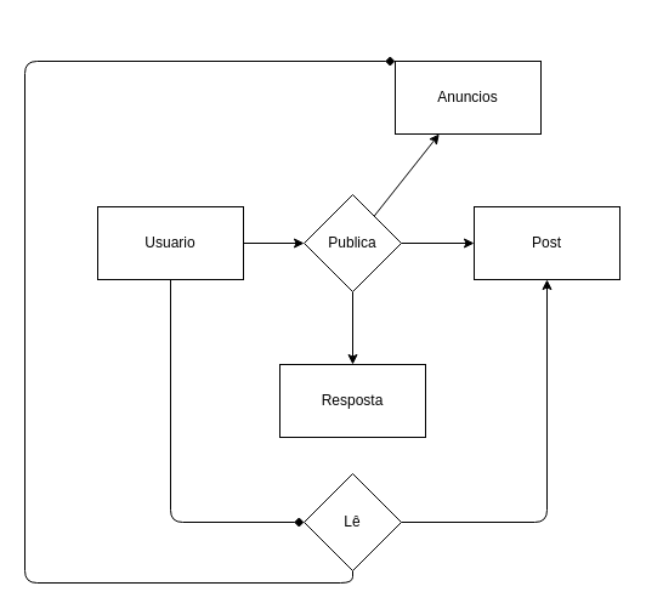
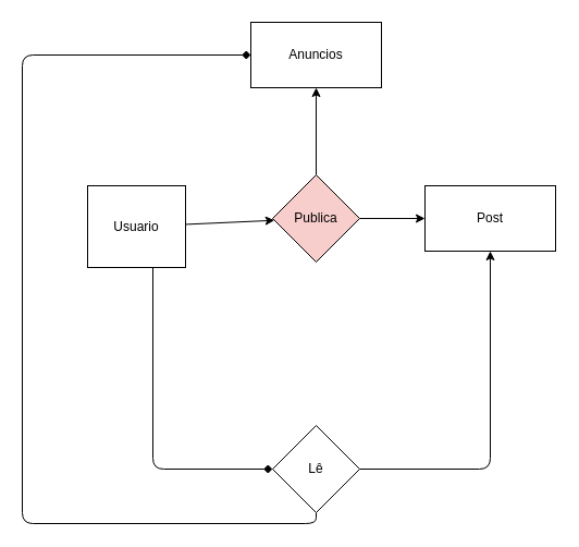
  <mxCell id="0" />
  <mxCell id="1" parent="0" />
  <mxCell id="2" value="" style="edgeStyle=none;html=1;" edge="1" parent="1" source="4" target="11"><mxGeometry relative="1" as="geometry" /></mxCell>
  <mxCell id="3" value="" style="edgeStyle=orthogonalEdgeStyle;html=1;endArrow=diamond;" edge="1" parent="1" source="4" target="14"><mxGeometry relative="1" as="geometry"><Array as="points"><mxPoint x="140" y="430" /></Array></mxGeometry></mxCell>
- <mxCell id="4" value="Usuario" style="rounded=0;whiteSpace=wrap;html=1;" vertex="1" parent="1"><mxGeometry x="80" y="170" width="120" height="60" as="geometry" /></mxCell>
+ <mxCell id="4" value="Usuario" style="rounded=0;whiteSpace=wrap;html=1;" vertex="1" parent="1"><mxGeometry x="80" y="170" width="90" height="75" as="geometry" /></mxCell>
  <mxCell id="5" value="Post" style="whiteSpace=wrap;html=1;rounded=0;" vertex="1" parent="1"><mxGeometry x="390" y="170" width="120" height="60" as="geometry" /></mxCell>
- <mxCell id="6" value="Resposta" style="whiteSpace=wrap;html=1;rounded=0;" vertex="1" parent="1"><mxGeometry x="230" y="300" width="120" height="60" as="geometry" /></mxCell>
- <mxCell id="7" value="Anuncios" style="whiteSpace=wrap;html=1;rounded=0;" vertex="1" parent="1"><mxGeometry x="325" y="50" width="120" height="60" as="geometry" /></mxCell>
+ <mxCell id="7" value="Anuncios" style="whiteSpace=wrap;html=1;rounded=0;" vertex="1" parent="1"><mxGeometry x="230" y="20" width="120" height="60" as="geometry" /></mxCell>
  <mxCell id="8" value="" style="edgeStyle=none;html=1;" edge="1" parent="1" source="11" target="5"><mxGeometry relative="1" as="geometry" /></mxCell>
- <mxCell id="9" value="" style="edgeStyle=none;html=1;" edge="1" parent="1" source="11" target="6"><mxGeometry relative="1" as="geometry" /></mxCell>
  <mxCell id="10" value="" style="edgeStyle=none;html=1;" edge="1" parent="1" source="11" target="7"><mxGeometry relative="1" as="geometry" /></mxCell>
- <mxCell id="11" value="Publica" style="rhombus;whiteSpace=wrap;html=1;rounded=0;" vertex="1" parent="1"><mxGeometry x="250" y="160" width="80" height="80" as="geometry" /></mxCell>
+ <mxCell id="11" value="Publica" style="rhombus;whiteSpace=wrap;html=1;rounded=0;fillColor=#f8cecc;" vertex="1" parent="1"><mxGeometry x="250" y="160" width="80" height="80" as="geometry" /></mxCell>
  <mxCell id="12" style="edgeStyle=orthogonalEdgeStyle;html=1;exitX=1;exitY=0.5;exitDx=0;exitDy=0;" edge="1" parent="1" source="14" target="5"><mxGeometry relative="1" as="geometry" /></mxCell>
  <mxCell id="13" style="edgeStyle=orthogonalEdgeStyle;html=1;exitX=0.5;exitY=1;exitDx=0;exitDy=0;endArrow=diamond;" edge="1" parent="1" source="14" target="7"><mxGeometry relative="1" as="geometry"><Array as="points"><mxPoint x="290" y="480" /><mxPoint x="20" y="480" /><mxPoint x="20" y="50" /></Array></mxGeometry></mxCell>
  <mxCell id="14" value="Lê" style="rhombus;whiteSpace=wrap;html=1;rounded=0;" vertex="1" parent="1"><mxGeometry x="250" y="390" width="80" height="80" as="geometry" /></mxCell>
